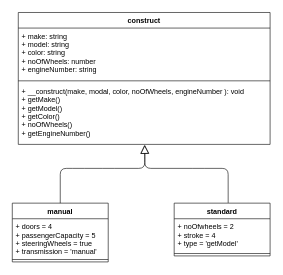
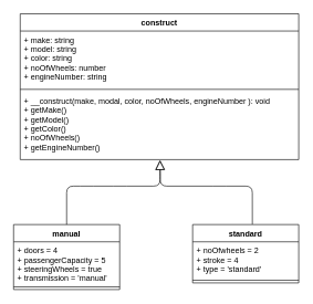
  <mxCell id="0" />
  <mxCell id="1" parent="0" />
  <mxCell id="2" value="construct" style="swimlane;fontStyle=1;align=center;verticalAlign=top;childLayout=stackLayout;horizontal=1;startSize=26;horizontalStack=0;resizeParent=1;resizeParentMax=0;resizeLast=0;collapsible=1;marginBottom=0;" parent="1" vertex="1"><mxGeometry x="30" y="20" width="420" height="220" as="geometry" /></mxCell>
  <mxCell id="3" value="+ make: string&#10;+ model: string&#10;+ color: string&#10;+ noOfWheels: number&#10;+ engineNumber: string&#10;&#10;" style="text;strokeColor=none;fillColor=none;align=left;verticalAlign=top;spacingLeft=4;spacingRight=4;overflow=hidden;rotatable=0;points=[[0,0.5],[1,0.5]];portConstraint=eastwest;" parent="2" vertex="1"><mxGeometry y="26" width="420" height="84" as="geometry" /></mxCell>
  <mxCell id="4" value="" style="line;strokeWidth=1;fillColor=none;align=left;verticalAlign=middle;spacingTop=-1;spacingLeft=3;spacingRight=3;rotatable=0;labelPosition=right;points=[];portConstraint=eastwest;" parent="2" vertex="1"><mxGeometry y="110" width="420" height="8" as="geometry" /></mxCell>
  <mxCell id="5" value="+ __construct(make, modal, color, noOfWheels, engineNumber ): void&#10;+ getMake()&#10;+ getModel()&#10;+ getColor()&#10;+ noOfWheels()&#10;+ getEngineNumber()" style="text;strokeColor=none;fillColor=none;align=left;verticalAlign=top;spacingLeft=4;spacingRight=4;overflow=hidden;rotatable=0;points=[[0,0.5],[1,0.5]];portConstraint=eastwest;" parent="2" vertex="1"><mxGeometry y="118" width="420" height="102" as="geometry" /></mxCell>
  <mxCell id="6" value="manual" style="swimlane;fontStyle=1;align=center;verticalAlign=top;childLayout=stackLayout;horizontal=1;startSize=26;horizontalStack=0;resizeParent=1;resizeParentMax=0;resizeLast=0;collapsible=1;marginBottom=0;" parent="1" vertex="1"><mxGeometry x="20" y="338" width="160" height="98" as="geometry" /></mxCell>
  <mxCell id="7" value="+ doors = 4&#10;+ passengerCapacity = 5&#10;+ steeringWheels = true&#10;+ transmission = 'manual'&#10;" style="text;strokeColor=none;fillColor=none;align=left;verticalAlign=top;spacingLeft=4;spacingRight=4;overflow=hidden;rotatable=0;points=[[0,0.5],[1,0.5]];portConstraint=eastwest;" parent="6" vertex="1"><mxGeometry y="26" width="160" height="64" as="geometry" /></mxCell>
  <mxCell id="8" value="" style="line;strokeWidth=1;fillColor=none;align=left;verticalAlign=middle;spacingTop=-1;spacingLeft=3;spacingRight=3;rotatable=0;labelPosition=right;points=[];portConstraint=eastwest;" parent="6" vertex="1"><mxGeometry y="90" width="160" height="8" as="geometry" /></mxCell>
  <mxCell id="9" value="standard" style="swimlane;fontStyle=1;align=center;verticalAlign=top;childLayout=stackLayout;horizontal=1;startSize=26;horizontalStack=0;resizeParent=1;resizeParentMax=0;resizeLast=0;collapsible=1;marginBottom=0;" parent="1" vertex="1"><mxGeometry x="290" y="338" width="160" height="88" as="geometry" /></mxCell>
- <mxCell id="10" value="+ noOfwheels = 2&#10;+ stroke = 4&#10;+ type = 'getModel'" style="text;strokeColor=none;fillColor=none;align=left;verticalAlign=top;spacingLeft=4;spacingRight=4;overflow=hidden;rotatable=0;points=[[0,0.5],[1,0.5]];portConstraint=eastwest;" parent="9" vertex="1"><mxGeometry y="26" width="160" height="54" as="geometry" /></mxCell>
+ <mxCell id="10" value="+ noOfwheels = 2&#10;+ stroke = 4&#10;+ type = 'standard'" style="text;strokeColor=none;fillColor=none;align=left;verticalAlign=top;spacingLeft=4;spacingRight=4;overflow=hidden;rotatable=0;points=[[0,0.5],[1,0.5]];portConstraint=eastwest;" parent="9" vertex="1"><mxGeometry y="26" width="160" height="54" as="geometry" /></mxCell>
  <mxCell id="11" value="" style="line;strokeWidth=1;fillColor=none;align=left;verticalAlign=middle;spacingTop=-1;spacingLeft=3;spacingRight=3;rotatable=0;labelPosition=right;points=[];portConstraint=eastwest;" parent="9" vertex="1"><mxGeometry y="80" width="160" height="8" as="geometry" /></mxCell>
  <mxCell id="12" value="" style="endArrow=block;endFill=0;endSize=12;html=1;entryX=0.549;entryY=1.01;entryDx=0;entryDy=0;entryPerimeter=0;exitX=0.5;exitY=0;exitDx=0;exitDy=0;" edge="1" parent="1" source="6"><mxGeometry width="160" relative="1" as="geometry"><mxPoint x="80" y="338" as="sourcePoint" /><mxPoint x="240.58" y="241.02" as="targetPoint" /><Array as="points"><mxPoint x="100" y="280" /><mxPoint x="130" y="280" /><mxPoint x="180" y="280" /><mxPoint x="241" y="280" /><mxPoint x="241" y="260" /></Array></mxGeometry></mxCell>
  <mxCell id="13" value="" style="endArrow=block;endFill=0;endSize=12;html=1;exitX=0.563;exitY=-0.005;exitDx=0;exitDy=0;exitPerimeter=0;" edge="1" parent="1" source="9"><mxGeometry width="160" relative="1" as="geometry"><mxPoint x="380" y="331" as="sourcePoint" /><mxPoint x="241" y="241" as="targetPoint" /><Array as="points"><mxPoint x="380" y="280" /><mxPoint x="330" y="280" /><mxPoint x="241" y="280" /></Array></mxGeometry></mxCell>
